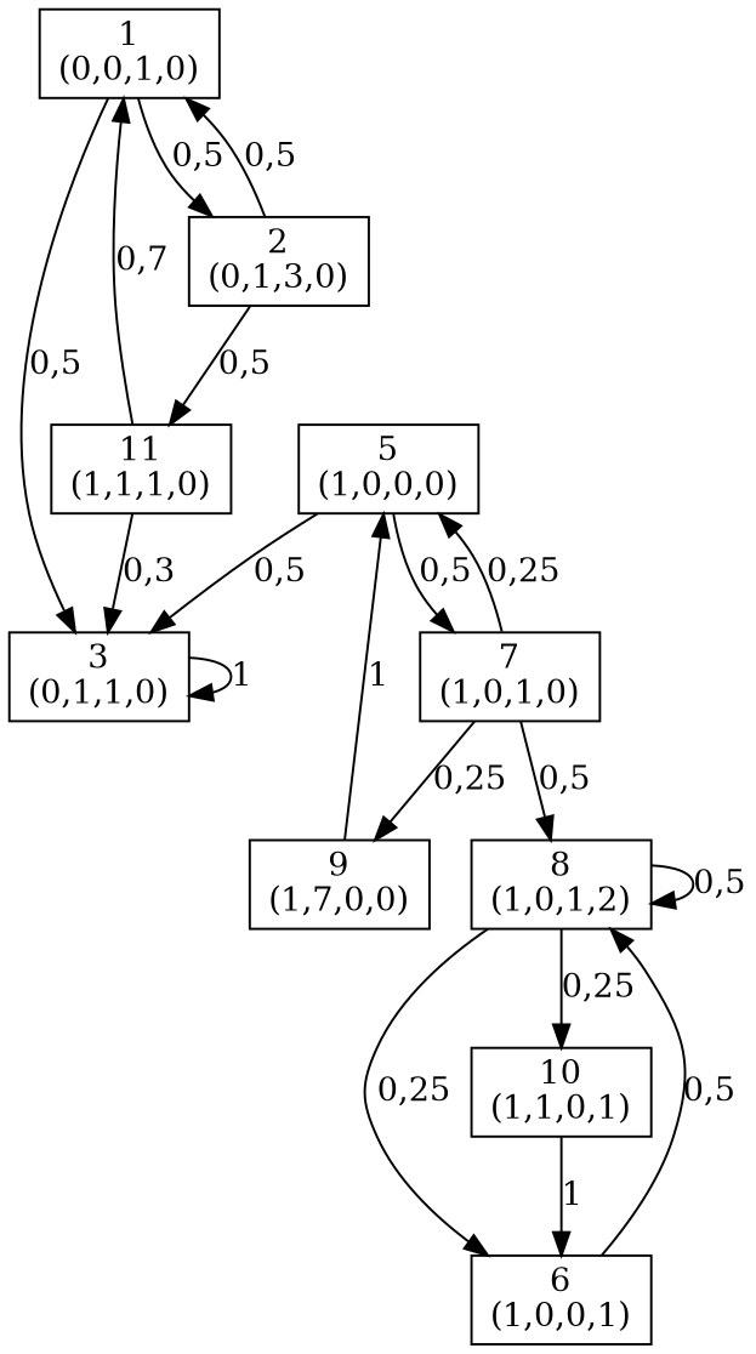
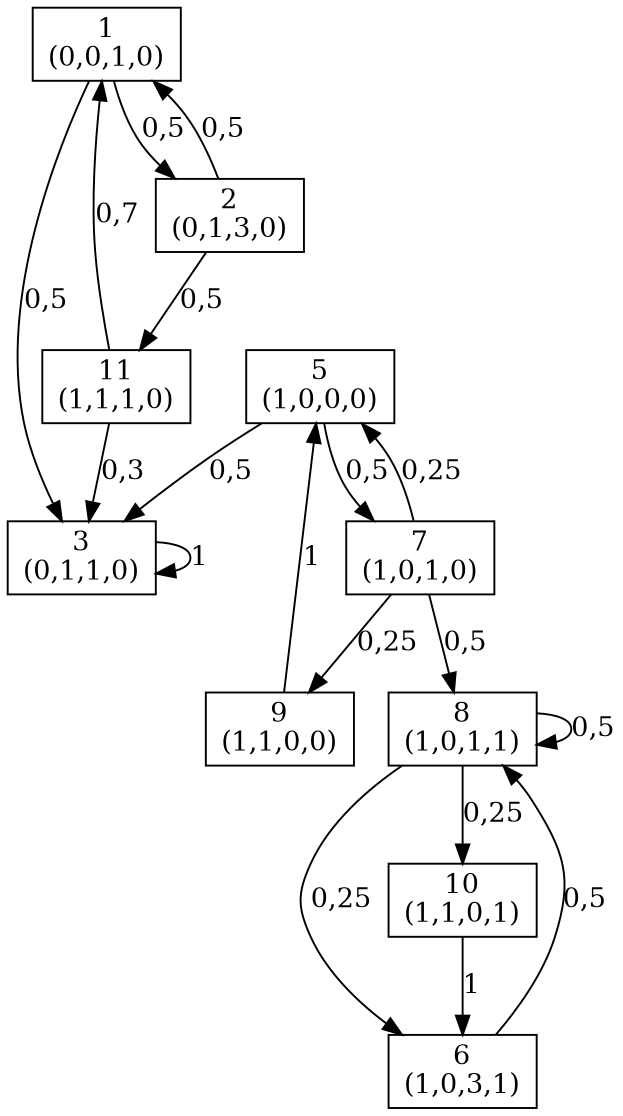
  digraph {
    node [shape=box]
    n1 [label="1\n(0,0,1,0)"]
    n2 [label="2\n(0,1,3,0)"]
    n3 [label="3\n(0,1,1,0)"]
    n4 [label="11\n(1,1,1,0)"]
-   n5 [label="9\n(1,7,0,0)"]
+   n5 [label="9\n(1,1,0,0)"]
    n6 [label="5\n(1,0,0,0)"]
    n7 [label="7\n(1,0,1,0)"]
-   n8 [label="8\n(1,0,1,2)"]
-   n9 [label="6\n(1,0,0,1)"]
+   n8 [label="8\n(1,0,1,1)"]
+   n9 [label="6\n(1,0,3,1)"]
    n10 [label="10\n(1,1,0,1)"]
    n1 -> n2 [label="0,5"]
    n1 -> n3 [label="0,5"]
    n2 -> n1 [label="0,5"]
    n2 -> n4 [label="0,5"]
    n3 -> n3 [label=1]
    n4 -> n1 [label="0,7"]
    n4 -> n3 [label="0,3"]
    n5 -> n6 [label=1]
    n6 -> n3 [label="0,5"]
    n6 -> n7 [label="0,5"]
    n7 -> n5 [label="0,25"]
    n7 -> n6 [label="0,25"]
    n7 -> n8 [label="0,5"]
    n8 -> n8 [label="0,5"]
    n8 -> n9 [label="0,25"]
    n8 -> n10 [label="0,25"]
    n9 -> n8 [label="0,5"]
    n10 -> n9 [label=1]
  }
